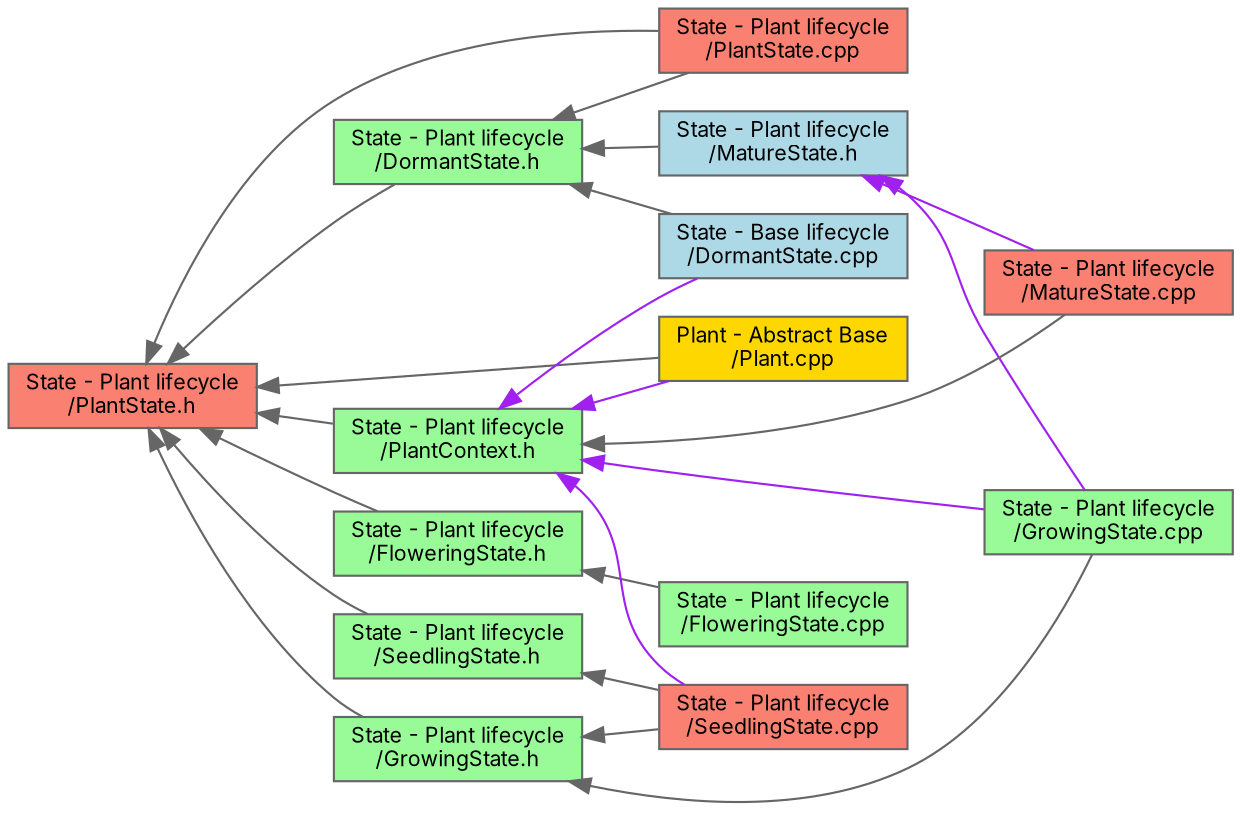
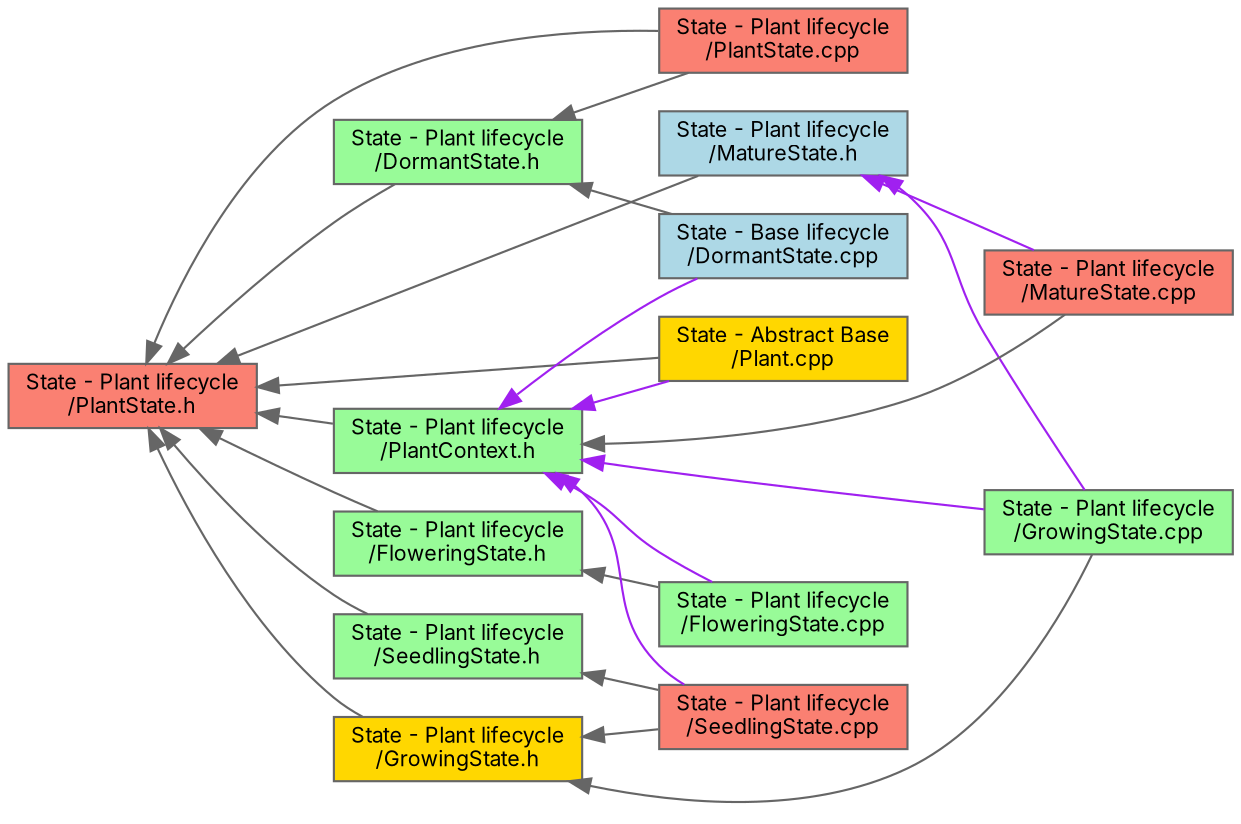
  digraph {
    fontname=Inter
    rankdir=LR
    node [color=grey40 fillcolor=palegreen fontname=Inter fontsize=10 shape=box style=filled]
    edge [color=gray40 dir=back fontname=Inter fontsize=10 labelfontname=Helvetica labelfontsize=10 style=solid]
    n1 [color=gray40 fillcolor=salmon fontcolor=black height=0.2 label="State - Plant lifecycle\l/PlantState.h" width=0.4]
-   n2 [fillcolor=gold height=0.2 label="Plant - Abstract Base\l/Plant.cpp" width=0.4]
+   n2 [fillcolor=gold height=0.2 label="State - Abstract Base\l/Plant.cpp" width=0.4]
    n3 [height=0.2 label="State - Plant lifecycle\l/DormantState.h" width=0.4]
    n4 [height=0.2 label="State - Plant lifecycle\l/FloweringState.h" width=0.4]
-   n5 [height=0.2 label="State - Plant lifecycle\l/GrowingState.h" width=0.4]
+   n5 [fillcolor=gold height=0.2 label="State - Plant lifecycle\l/GrowingState.h" width=0.4]
    n6 [fillcolor=lightblue height=0.2 label="State - Plant lifecycle\l/MatureState.h" width=0.4]
    n7 [height=0.2 label="State - Plant lifecycle\l/PlantContext.h" width=0.4]
    n8 [fillcolor=salmon height=0.2 label="State - Plant lifecycle\l/PlantState.cpp" width=0.4]
    n9 [height=0.2 label="State - Plant lifecycle\l/SeedlingState.h" width=0.4]
    n10 [fillcolor=lightblue height=0.2 label="State - Base lifecycle\l/DormantState.cpp" width=0.4]
    n11 [height=0.2 label="State - Plant lifecycle\l/FloweringState.cpp" width=0.4]
    n12 [height=0.2 label="State - Plant lifecycle\l/GrowingState.cpp" width=0.4]
    n13 [fillcolor=salmon height=0.2 label="State - Plant lifecycle\l/SeedlingState.cpp" width=0.4]
    n14 [fillcolor=salmon height=0.2 label="State - Plant lifecycle\l/MatureState.cpp" width=0.4]
    n1 -> n2
    n1 -> n3
    n1 -> n4
    n1 -> n5
-   n3 -> n6
+   n1 -> n6
    n1 -> n7
    n1 -> n8
    n1 -> n9
    n3 -> n8
    n3 -> n10
    n4 -> n11
    n5 -> n12
    n5 -> n13
    n6 -> n12 [color=purple]
    n6 -> n14 [color=purple]
    n7 -> n2 [color=purple]
    n7 -> n10 [color=purple]
+   n7 -> n11 [color=purple]
    n7 -> n12 [color=purple]
    n7 -> n13 [color=purple]
    n7 -> n14
    n9 -> n13
  }
